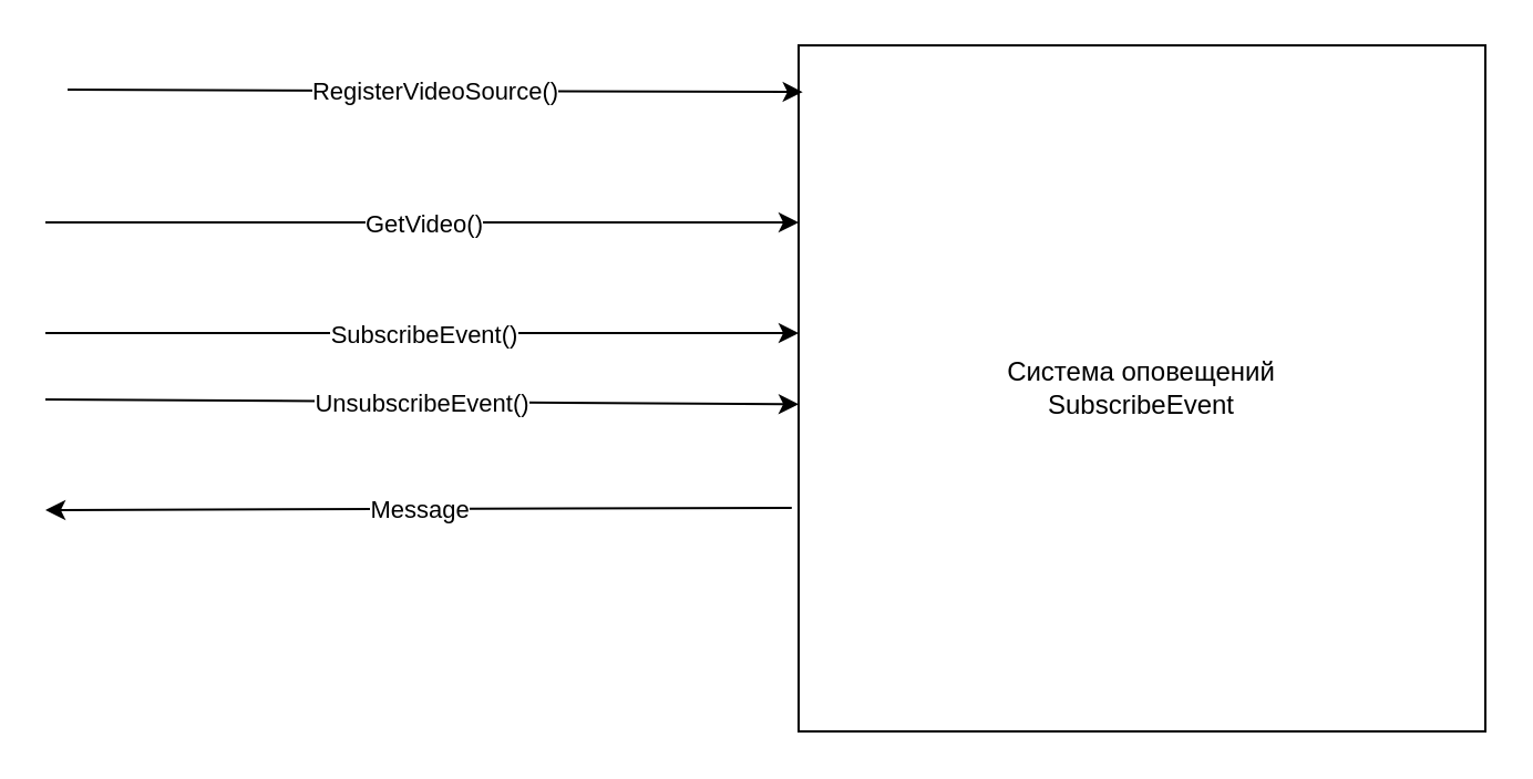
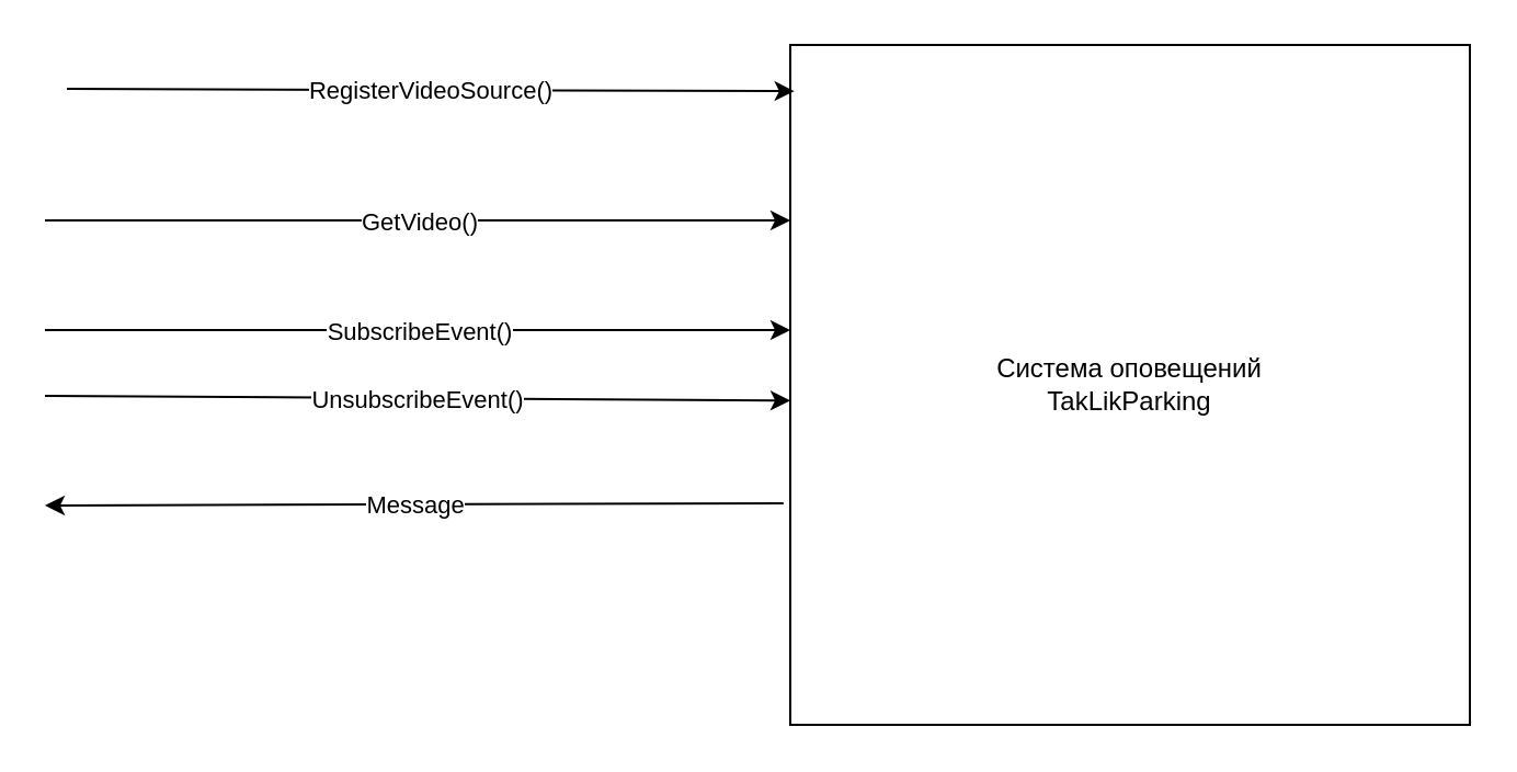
  <mxCell id="0" />
  <mxCell id="1" parent="0" />
- <mxCell id="2" value="Система оповещений&lt;div&gt;SubscribeEvent&lt;/div&gt;" style="whiteSpace=wrap;html=1;aspect=fixed;" vertex="1" parent="1"><mxGeometry x="360" y="20" width="310" height="310" as="geometry" /></mxCell>
+ <mxCell id="2" value="Система оповещений&lt;div&gt;TakLikParking&lt;/div&gt;" style="whiteSpace=wrap;html=1;aspect=fixed;" vertex="1" parent="1"><mxGeometry x="360" y="20" width="310" height="310" as="geometry" /></mxCell>
  <mxCell id="3" value="" style="endArrow=classic;html=1;rounded=0;" edge="1" parent="1"><mxGeometry relative="1" as="geometry"><mxPoint x="20" y="100" as="sourcePoint" /><mxPoint x="360" y="100" as="targetPoint" /></mxGeometry></mxCell>
  <mxCell id="4" value="GetVideo()" style="edgeLabel;resizable=0;html=1;;align=center;verticalAlign=middle;" connectable="0" vertex="1" parent="3"><mxGeometry relative="1" as="geometry" /></mxCell>
  <mxCell id="5" value="" style="endArrow=classic;html=1;rounded=0;exitX=-0.01;exitY=0.674;exitDx=0;exitDy=0;exitPerimeter=0;" edge="1" parent="1" source="2"><mxGeometry relative="1" as="geometry"><mxPoint x="140" y="230" as="sourcePoint" /><mxPoint x="20" y="230" as="targetPoint" /></mxGeometry></mxCell>
  <mxCell id="6" value="Message" style="edgeLabel;resizable=0;html=1;;align=center;verticalAlign=middle;" connectable="0" vertex="1" parent="5"><mxGeometry relative="1" as="geometry" /></mxCell>
  <mxCell id="7" value="" style="endArrow=classic;html=1;rounded=0;" edge="1" parent="1"><mxGeometry relative="1" as="geometry"><mxPoint x="20" y="150" as="sourcePoint" /><mxPoint x="360" y="150" as="targetPoint" /></mxGeometry></mxCell>
  <mxCell id="8" value="SubscribeEvent()" style="edgeLabel;resizable=0;html=1;;align=center;verticalAlign=middle;" connectable="0" vertex="1" parent="7"><mxGeometry relative="1" as="geometry" /></mxCell>
  <mxCell id="9" value="" style="endArrow=classic;html=1;rounded=0;entryX=0;entryY=0.523;entryDx=0;entryDy=0;entryPerimeter=0;" edge="1" parent="1" target="2"><mxGeometry relative="1" as="geometry"><mxPoint x="20" y="180" as="sourcePoint" /><mxPoint x="370" y="160" as="targetPoint" /></mxGeometry></mxCell>
  <mxCell id="10" value="UnsubscribeEvent()" style="edgeLabel;resizable=0;html=1;;align=center;verticalAlign=middle;" connectable="0" vertex="1" parent="9"><mxGeometry relative="1" as="geometry" /></mxCell>
  <mxCell id="11" value="" style="endArrow=classic;html=1;rounded=0;entryX=0.006;entryY=0.068;entryDx=0;entryDy=0;entryPerimeter=0;" edge="1" parent="1" target="2"><mxGeometry relative="1" as="geometry"><mxPoint x="30" y="40" as="sourcePoint" /><mxPoint x="130" y="40" as="targetPoint" /></mxGeometry></mxCell>
  <mxCell id="12" value="RegisterVideoSource()" style="edgeLabel;resizable=0;html=1;;align=center;verticalAlign=middle;" connectable="0" vertex="1" parent="11"><mxGeometry relative="1" as="geometry" /></mxCell>
